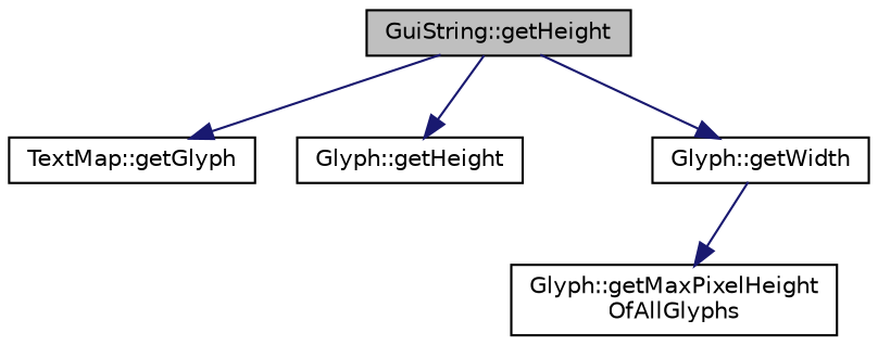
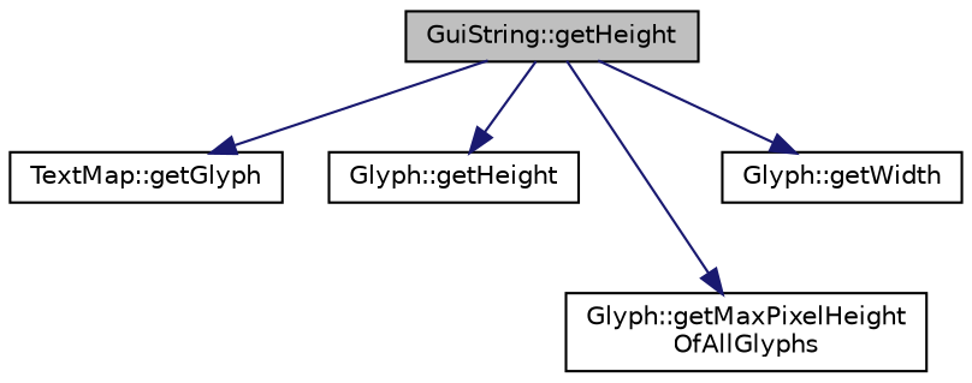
  digraph {
    rankdir=TB
    node [color=black fillcolor=white fontname=Helvetica fontsize=10 shape=record style=filled]
    edge [color=midnightblue fontname=Helvetica fontsize=10 labelfontname=Helvetica labelfontsize=10 style=solid]
    n1 [fillcolor=grey75 fontcolor=black height=0.2 label="GuiString::getHeight" width=0.4]
    n2 [height=0.2 label="TextMap::getGlyph" width=0.4]
    n3 [height=0.2 label="Glyph::getHeight" width=0.4]
    n4 [height=0.2 label="Glyph::getMaxPixelHeight\lOfAllGlyphs" width=0.4]
    n5 [height=0.2 label="Glyph::getWidth" width=0.4]
    n1 -> n2
    n1 -> n3
-   n5 -> n4
+   n1 -> n4
    n1 -> n5
  }
